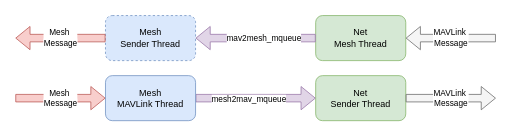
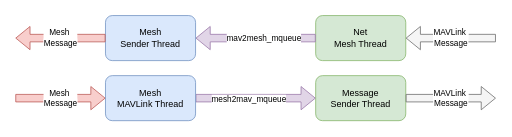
  <mxCell id="0" />
  <mxCell id="1" parent="0" />
  <mxCell id="2" value="Net&lt;br&gt;Mesh Thread" style="rounded=1;whiteSpace=wrap;html=1;fillColor=#d5e8d4;strokeColor=#82b366;" parent="1" vertex="1"><mxGeometry x="420" y="20" width="120" height="60" as="geometry" /></mxCell>
  <mxCell id="3" value="" style="shape=flexArrow;endArrow=classic;html=1;entryX=1;entryY=0.5;entryDx=0;entryDy=0;exitX=0;exitY=0.5;exitDx=0;exitDy=0;fillColor=#e1d5e7;strokeColor=#9673a6;" parent="1" source="2" target="5" edge="1"><mxGeometry width="50" height="50" relative="1" as="geometry"><mxPoint x="260" y="120" as="sourcePoint" /><mxPoint x="190" y="85" as="targetPoint" /></mxGeometry></mxCell>
  <mxCell id="4" value="mav2mesh_mqueue" style="edgeLabel;html=1;align=center;verticalAlign=middle;resizable=0;points=[];" parent="3" vertex="1" connectable="0"><mxGeometry x="-0.126" y="-1" relative="1" as="geometry"><mxPoint as="offset" /></mxGeometry></mxCell>
- <mxCell id="5" value="&lt;font style=&quot;font-size: 12px&quot;&gt;Mesh&lt;br&gt;Sender Thread&lt;br&gt;&lt;/font&gt;" style="rounded=1;whiteSpace=wrap;html=1;fillColor=#dae8fc;strokeColor=#6c8ebf;dashed=1;" parent="1" vertex="1"><mxGeometry x="140" y="20" width="120" height="60" as="geometry" /></mxCell>
+ <mxCell id="5" value="&lt;font style=&quot;font-size: 12px&quot;&gt;Mesh&lt;br&gt;Sender Thread&lt;br&gt;&lt;/font&gt;" style="rounded=1;whiteSpace=wrap;html=1;fillColor=#dae8fc;strokeColor=#6c8ebf;" parent="1" vertex="1"><mxGeometry x="140" y="20" width="120" height="60" as="geometry" /></mxCell>
  <mxCell id="6" value="&lt;meta charset=&quot;utf-8&quot;&gt;&lt;span style=&quot;color: rgb(0, 0, 0); font-family: helvetica; font-size: 11px; font-style: normal; font-weight: 400; letter-spacing: normal; text-align: center; text-indent: 0px; text-transform: none; word-spacing: 0px; background-color: rgb(255, 255, 255); display: inline; float: none;&quot;&gt;Mesh&amp;nbsp;&lt;/span&gt;&lt;br style=&quot;color: rgb(0, 0, 0); font-family: helvetica; font-size: 11px; font-style: normal; font-weight: 400; letter-spacing: normal; text-align: center; text-indent: 0px; text-transform: none; word-spacing: 0px;&quot;&gt;&lt;span style=&quot;color: rgb(0, 0, 0); font-family: helvetica; font-size: 11px; font-style: normal; font-weight: 400; letter-spacing: normal; text-align: center; text-indent: 0px; text-transform: none; word-spacing: 0px; background-color: rgb(255, 255, 255); display: inline; float: none;&quot;&gt;Message&lt;/span&gt;" style="shape=flexArrow;endArrow=classic;html=1;exitX=0;exitY=0.5;exitDx=0;exitDy=0;fillColor=#f8cecc;strokeColor=#b85450;" parent="1" source="5" edge="1"><mxGeometry width="50" height="50" relative="1" as="geometry"><mxPoint x="210" y="190" as="sourcePoint" /><mxPoint x="20" y="50" as="targetPoint" /></mxGeometry></mxCell>
- <mxCell id="7" value="Net&lt;br&gt;Sender Thread" style="rounded=1;whiteSpace=wrap;html=1;fillColor=#d5e8d4;strokeColor=#82b366;" parent="1" vertex="1"><mxGeometry x="420" y="100" width="120" height="60" as="geometry" /></mxCell>
+ <mxCell id="7" value="Message&lt;br&gt;Sender Thread" style="rounded=1;whiteSpace=wrap;html=1;fillColor=#d5e8d4;strokeColor=#82b366;" parent="1" vertex="1"><mxGeometry x="420" y="100" width="120" height="60" as="geometry" /></mxCell>
  <mxCell id="8" value="" style="shape=flexArrow;endArrow=classic;html=1;exitX=1;exitY=0.5;exitDx=0;exitDy=0;fillColor=#e1d5e7;strokeColor=#9673a6;entryX=0;entryY=0.5;entryDx=0;entryDy=0;" parent="1" source="10" target="7" edge="1"><mxGeometry width="50" height="50" relative="1" as="geometry"><mxPoint x="260" y="200" as="sourcePoint" /><mxPoint x="310" y="240" as="targetPoint" /></mxGeometry></mxCell>
  <mxCell id="9" value="mesh2mav_mqueue" style="edgeLabel;html=1;align=center;verticalAlign=middle;resizable=0;points=[];" parent="8" vertex="1" connectable="0"><mxGeometry x="-0.126" y="-1" relative="1" as="geometry"><mxPoint as="offset" /></mxGeometry></mxCell>
  <mxCell id="10" value="&lt;font style=&quot;font-size: 12px&quot;&gt;Mesh&lt;br&gt;MAVLink Thread&lt;br&gt;&lt;/font&gt;" style="rounded=1;whiteSpace=wrap;html=1;fillColor=#dae8fc;strokeColor=#6c8ebf;" parent="1" vertex="1"><mxGeometry x="140" y="100" width="120" height="60" as="geometry" /></mxCell>
  <mxCell id="11" value="&lt;meta charset=&quot;utf-8&quot;&gt;&lt;span style=&quot;color: rgb(0, 0, 0); font-family: helvetica; font-size: 11px; font-style: normal; font-weight: 400; letter-spacing: normal; text-align: center; text-indent: 0px; text-transform: none; word-spacing: 0px; background-color: rgb(255, 255, 255); display: inline; float: none;&quot;&gt;Mesh&amp;nbsp;&lt;/span&gt;&lt;br style=&quot;color: rgb(0, 0, 0); font-family: helvetica; font-size: 11px; font-style: normal; font-weight: 400; letter-spacing: normal; text-align: center; text-indent: 0px; text-transform: none; word-spacing: 0px;&quot;&gt;&lt;span style=&quot;color: rgb(0, 0, 0); font-family: helvetica; font-size: 11px; font-style: normal; font-weight: 400; letter-spacing: normal; text-align: center; text-indent: 0px; text-transform: none; word-spacing: 0px; background-color: rgb(255, 255, 255); display: inline; float: none;&quot;&gt;Message&lt;/span&gt;" style="shape=flexArrow;endArrow=classic;html=1;fillColor=#f8cecc;strokeColor=#b85450;" parent="1" target="10" edge="1"><mxGeometry width="50" height="50" relative="1" as="geometry"><mxPoint x="20" y="130" as="sourcePoint" /><mxPoint x="10" y="200" as="targetPoint" /></mxGeometry></mxCell>
  <mxCell id="12" value="&lt;span style=&quot;color: rgb(0 , 0 , 0) ; font-family: &amp;#34;helvetica&amp;#34; ; font-size: 11px ; font-style: normal ; font-weight: 400 ; letter-spacing: normal ; text-align: center ; text-indent: 0px ; text-transform: none ; word-spacing: 0px ; background-color: rgb(255 , 255 , 255) ; display: inline ; float: none&quot;&gt;MAVLink&amp;nbsp;&lt;/span&gt;&lt;br style=&quot;color: rgb(0 , 0 , 0) ; font-family: &amp;#34;helvetica&amp;#34; ; font-size: 11px ; font-style: normal ; font-weight: 400 ; letter-spacing: normal ; text-align: center ; text-indent: 0px ; text-transform: none ; word-spacing: 0px&quot;&gt;&lt;span style=&quot;color: rgb(0 , 0 , 0) ; font-family: &amp;#34;helvetica&amp;#34; ; font-size: 11px ; font-style: normal ; font-weight: 400 ; letter-spacing: normal ; text-align: center ; text-indent: 0px ; text-transform: none ; word-spacing: 0px ; background-color: rgb(255 , 255 , 255) ; display: inline ; float: none&quot;&gt;Message&lt;/span&gt;" style="shape=flexArrow;endArrow=classic;html=1;exitX=0;exitY=0.5;exitDx=0;exitDy=0;fillColor=#f5f5f5;strokeColor=#666666;" edge="1" parent="1"><mxGeometry width="50" height="50" relative="1" as="geometry"><mxPoint x="660" y="50" as="sourcePoint" /><mxPoint x="540" y="50" as="targetPoint" /></mxGeometry></mxCell>
  <mxCell id="13" value="&lt;span style=&quot;color: rgb(0 , 0 , 0) ; font-family: &amp;#34;helvetica&amp;#34; ; font-size: 11px ; font-style: normal ; font-weight: 400 ; letter-spacing: normal ; text-align: center ; text-indent: 0px ; text-transform: none ; word-spacing: 0px ; background-color: rgb(255 , 255 , 255) ; display: inline ; float: none&quot;&gt;MAVLink&amp;nbsp;&lt;/span&gt;&lt;br style=&quot;color: rgb(0 , 0 , 0) ; font-family: &amp;#34;helvetica&amp;#34; ; font-size: 11px ; font-style: normal ; font-weight: 400 ; letter-spacing: normal ; text-align: center ; text-indent: 0px ; text-transform: none ; word-spacing: 0px&quot;&gt;&lt;span style=&quot;color: rgb(0 , 0 , 0) ; font-family: &amp;#34;helvetica&amp;#34; ; font-size: 11px ; font-style: normal ; font-weight: 400 ; letter-spacing: normal ; text-align: center ; text-indent: 0px ; text-transform: none ; word-spacing: 0px ; background-color: rgb(255 , 255 , 255) ; display: inline ; float: none&quot;&gt;Message&lt;/span&gt;" style="shape=flexArrow;endArrow=classic;html=1;fillColor=#f5f5f5;strokeColor=#666666;" edge="1" parent="1"><mxGeometry width="50" height="50" relative="1" as="geometry"><mxPoint x="540" y="130" as="sourcePoint" /><mxPoint x="660" y="130" as="targetPoint" /></mxGeometry></mxCell>
